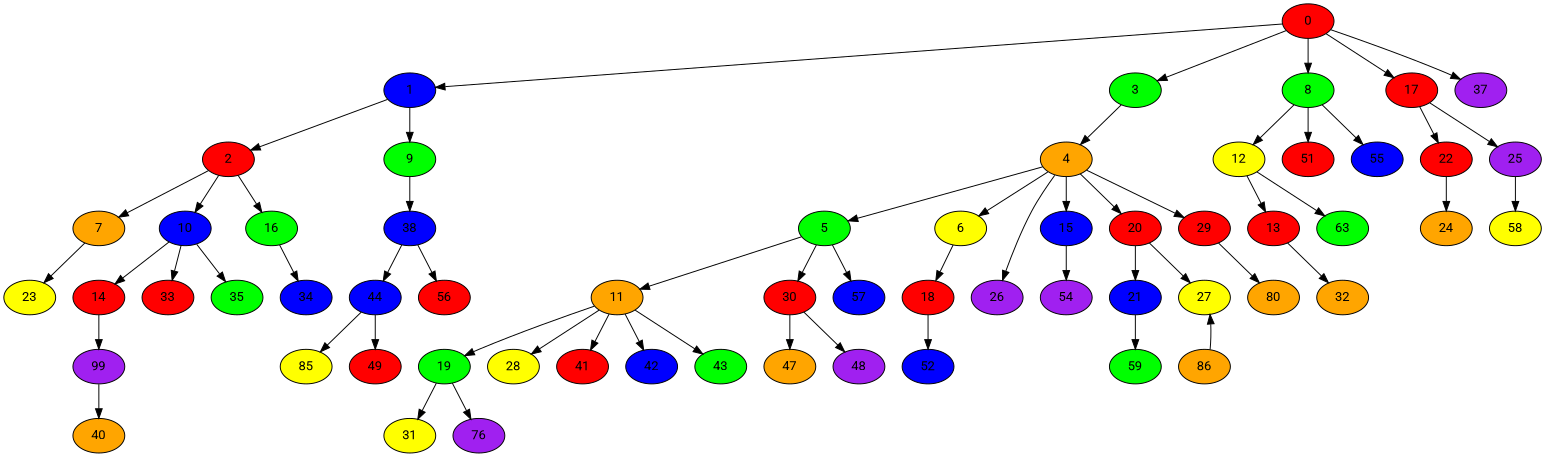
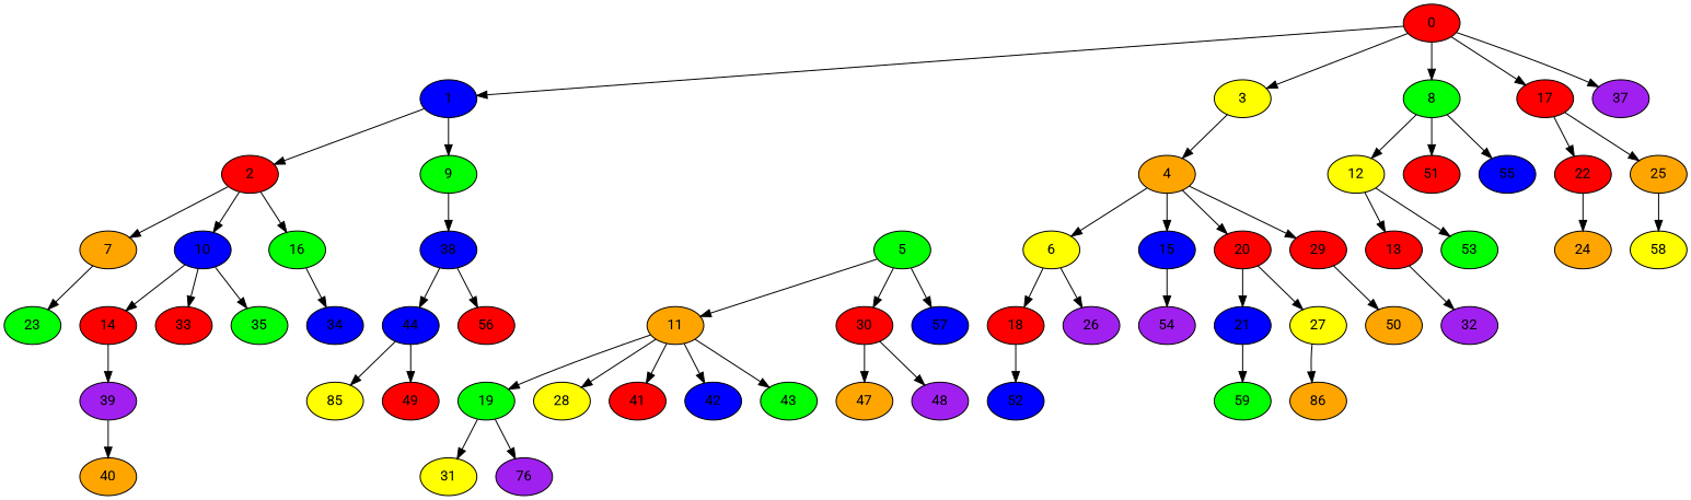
  digraph {
    fontname=Roboto
    rankdir=TB
    node [fillcolor=red fontname=Roboto style=filled]
    edge [fontname=Roboto]
    1 [fillcolor=blue]
    0
-   3 [fillcolor=green]
+   3 [fillcolor=yellow]
    8 [fillcolor=green]
    17
    37 [fillcolor=purple]
    2
    9 [fillcolor=green]
    4 [fillcolor=orange]
    12 [fillcolor=yellow]
    51
    55 [fillcolor=blue]
    22
-   25 [fillcolor=purple]
+   25 [fillcolor=orange]
    7 [fillcolor=orange]
    10 [fillcolor=blue]
    16 [fillcolor=green]
    38 [fillcolor=blue]
-   23 [fillcolor=yellow]
+   23 [fillcolor=green]
    14
    33
    35 [fillcolor=green]
    34 [fillcolor=blue]
    5 [fillcolor=green]
    6 [fillcolor=yellow]
    15 [fillcolor=blue]
    20
    26 [fillcolor=purple]
    29
    11 [fillcolor=orange]
    30
    57 [fillcolor=blue]
    18
    54 [fillcolor=purple]
    21 [fillcolor=blue]
    27 [fillcolor=yellow]
-   50 [fillcolor=orange label=80]
+   50 [fillcolor=orange]
    19 [fillcolor=green]
    28 [fillcolor=yellow]
    41
    42 [fillcolor=blue]
    43 [fillcolor=green]
    47 [fillcolor=orange]
    48 [fillcolor=purple]
    52 [fillcolor=blue]
    13
-   53 [fillcolor=green label=63]
+   53 [fillcolor=green]
    44 [fillcolor=blue]
    56
-   39 [fillcolor=purple label=99]
+   39 [fillcolor=purple]
    31 [fillcolor=yellow]
    n52 [fillcolor=purple label=76]
-   32 [fillcolor=orange]
+   32 [fillcolor=purple]
    40 [fillcolor=orange]
    24 [fillcolor=orange]
    58 [fillcolor=yellow]
    59 [fillcolor=green]
    n58 [fillcolor=orange label=86]
    n59 [fillcolor=yellow label=85]
    49
    1 -> 2
    1 -> 9
    0 -> 1
    0 -> 3
    0 -> 8
    0 -> 17
    0 -> 37
    3 -> 4
    8 -> 12
    8 -> 51
    8 -> 55
    17 -> 22
    17 -> 25
    2 -> 7
    2 -> 10
    2 -> 16
    9 -> 38
-   4 -> 5
    4 -> 6
    4 -> 15
    4 -> 20
-   4 -> 26
+   6 -> 26
    4 -> 29
    12 -> 13
    12 -> 53
    22 -> 24
    25 -> 58
    7 -> 23
    10 -> 14
    10 -> 33
    10 -> 35
    16 -> 34
    38 -> 44
    38 -> 56
    14 -> 39
    5 -> 11
    5 -> 30
    5 -> 57
    6 -> 18
    15 -> 54
    20 -> 21
    20 -> 27
    29 -> 50
    11 -> 19
    11 -> 28
    11 -> 41
    11 -> 42
    11 -> 43
    30 -> 47
    30 -> 48
    18 -> 52
    21 -> 59
-   n58 -> 27
+   27 -> n58
    19 -> 31
    19 -> n52
    13 -> 32
    44 -> n59
    44 -> 49
    39 -> 40
  }
